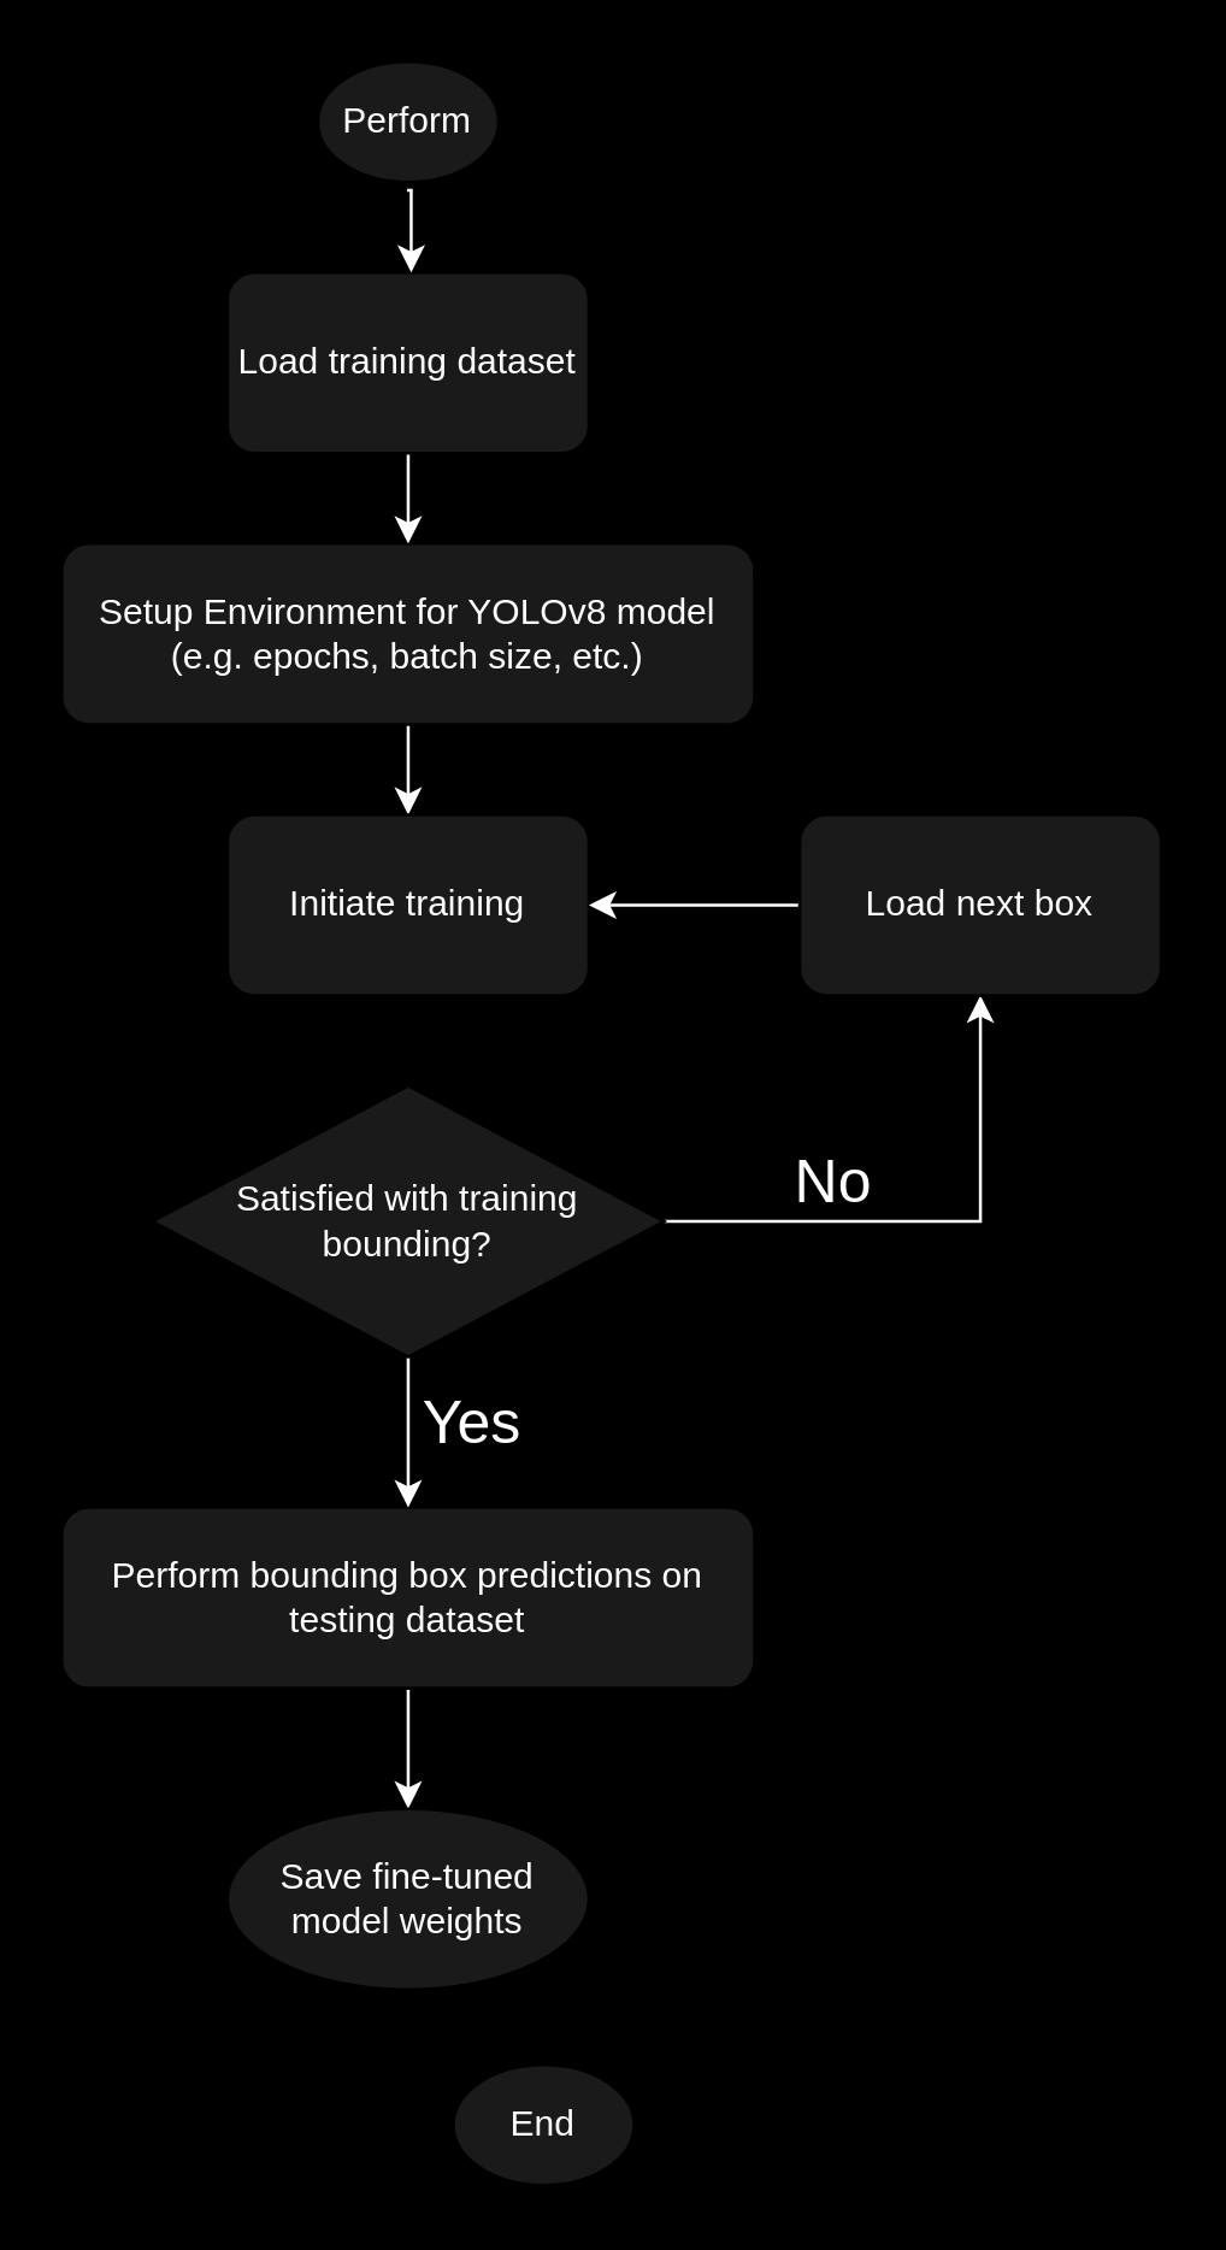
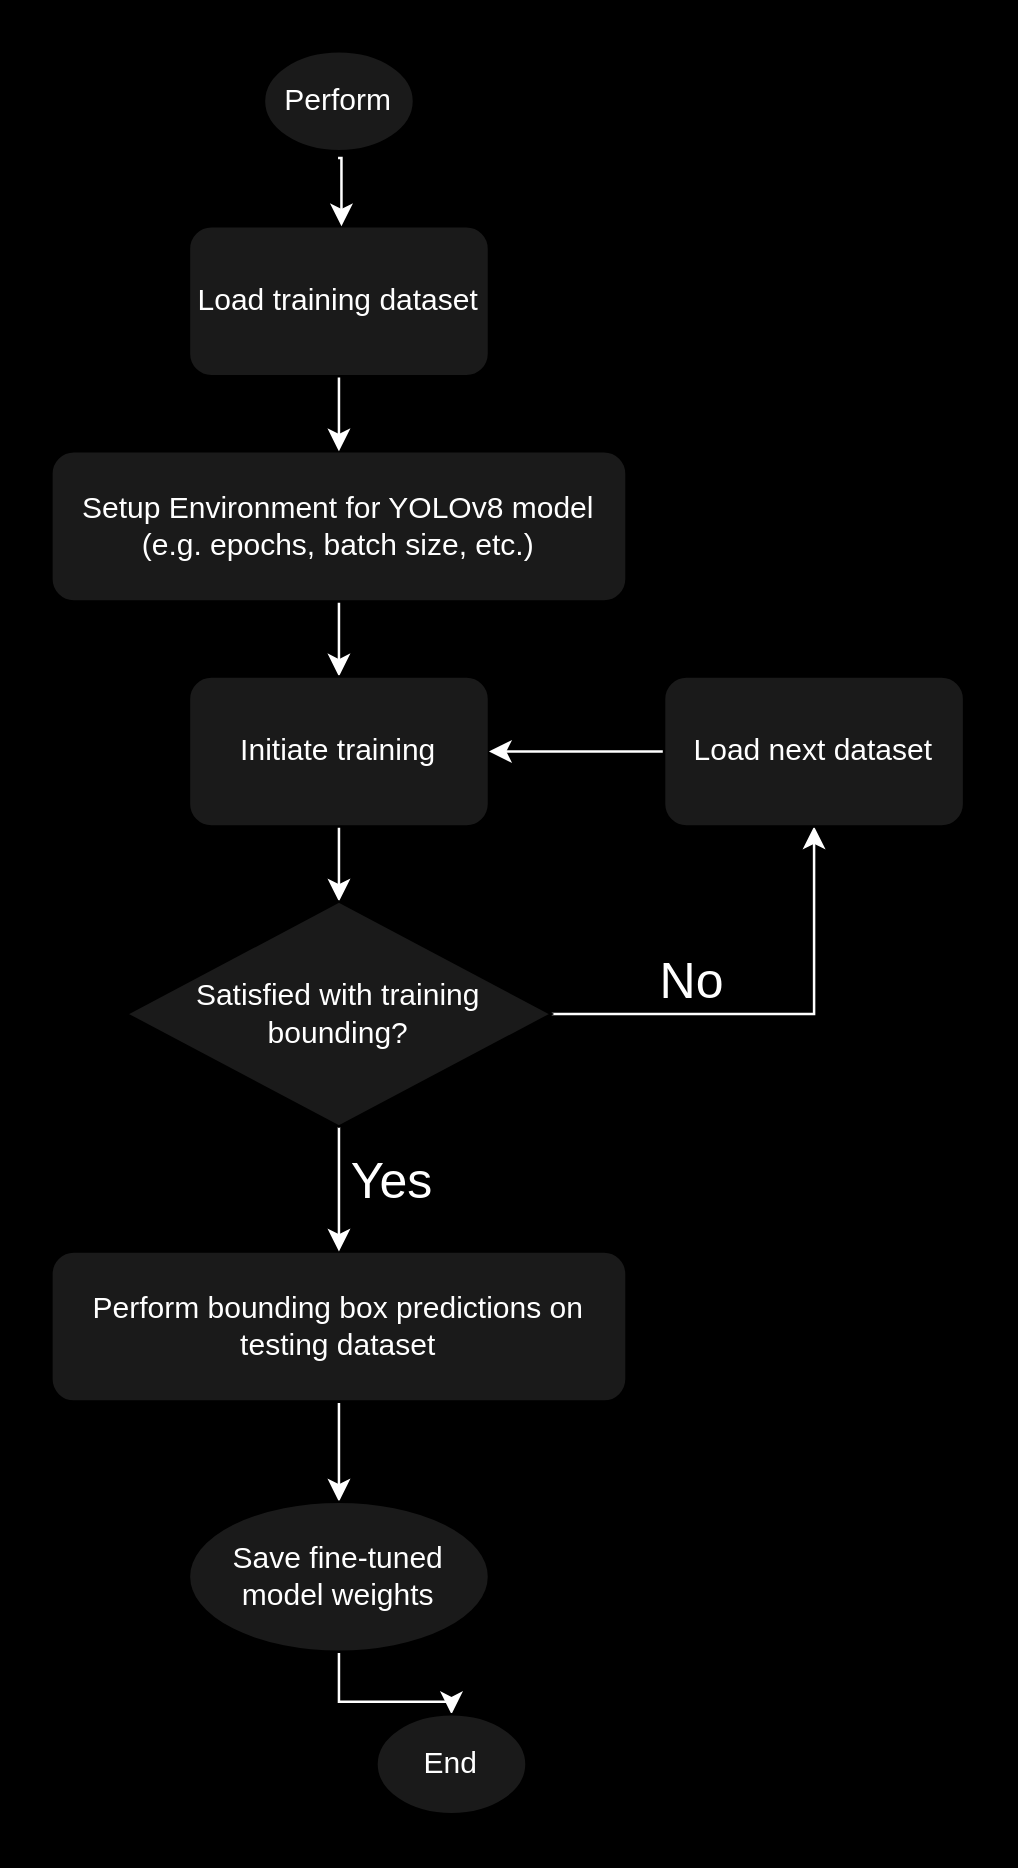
  <mxCell id="0" />
  <mxCell id="1" parent="0" />
  <mxCell id="2" value="Perform" style="ellipse;whiteSpace=wrap;html=1;fillColor=#1A1A1A;fontColor=#FFFFFF;" vertex="1" parent="1"><mxGeometry x="105" y="20" width="60" height="40" as="geometry" /></mxCell>
  <mxCell id="3" style="edgeStyle=orthogonalEdgeStyle;rounded=0;orthogonalLoop=1;jettySize=auto;html=1;exitX=0.5;exitY=1;exitDx=0;exitDy=0;entryX=0.5;entryY=0;entryDx=0;entryDy=0;fillColor=#1A1A1A;fontColor=#FFFFFF;fontStyle=0;strokeColor=#FFFFFF;" edge="1" parent="1" source="4" target="8"><mxGeometry relative="1" as="geometry" /></mxCell>
  <mxCell id="4" value="Setup Environment for YOLOv8 model (e.g. epochs, batch size, etc.)" style="rounded=1;html=1;fillColor=#1A1A1A;whiteSpace=wrap;fontColor=#FFFFFF;fontStyle=0" vertex="1" parent="1"><mxGeometry x="20" y="180" width="230" height="60" as="geometry" /></mxCell>
  <mxCell id="5" style="edgeStyle=orthogonalEdgeStyle;rounded=0;orthogonalLoop=1;jettySize=auto;html=1;exitX=0.5;exitY=1;exitDx=0;exitDy=0;entryX=0.5;entryY=0;entryDx=0;entryDy=0;fillColor=#1A1A1A;fontColor=#FFFFFF;fontStyle=0;strokeColor=#FFFFFF;" edge="1" parent="1" source="6" target="4"><mxGeometry relative="1" as="geometry" /></mxCell>
  <mxCell id="6" value="Load training dataset" style="rounded=1;html=1;fillColor=#1A1A1A;whiteSpace=wrap;fontColor=#FFFFFF;fontStyle=0" vertex="1" parent="1"><mxGeometry x="75" y="90" width="120" height="60" as="geometry" /></mxCell>
+ <mxCell id="7" style="edgeStyle=orthogonalEdgeStyle;rounded=0;orthogonalLoop=1;jettySize=auto;html=1;exitX=0.5;exitY=1;exitDx=0;exitDy=0;entryX=0.5;entryY=0;entryDx=0;entryDy=0;fillColor=#1A1A1A;fontColor=#FFFFFF;fontStyle=0;strokeColor=#FFFFFF;" edge="1" parent="1" source="8" target="19"><mxGeometry relative="1" as="geometry" /></mxCell>
  <mxCell id="8" value="Initiate training" style="rounded=1;html=1;fillColor=#1A1A1A;whiteSpace=wrap;fontColor=#FFFFFF;fontStyle=0" vertex="1" parent="1"><mxGeometry x="75" y="270" width="120" height="60" as="geometry" /></mxCell>
  <mxCell id="9" style="edgeStyle=orthogonalEdgeStyle;rounded=0;orthogonalLoop=1;jettySize=auto;html=1;exitX=0.5;exitY=1;exitDx=0;exitDy=0;entryX=0.5;entryY=0;entryDx=0;entryDy=0;fillColor=#1A1A1A;fontColor=#FFFFFF;fontStyle=0;strokeColor=#FFFFFF;" edge="1" parent="1" source="10" target="12"><mxGeometry relative="1" as="geometry" /></mxCell>
  <mxCell id="10" value="Perform bounding box predictions on testing dataset" style="rounded=1;html=1;fillColor=#1A1A1A;whiteSpace=wrap;fontColor=#FFFFFF;fontStyle=0" vertex="1" parent="1"><mxGeometry x="20" y="500" width="230" height="60" as="geometry" /></mxCell>
+ <mxCell id="11" style="edgeStyle=orthogonalEdgeStyle;rounded=0;orthogonalLoop=1;jettySize=auto;html=1;exitX=0.5;exitY=1;exitDx=0;exitDy=0;entryX=0.5;entryY=0;entryDx=0;entryDy=0;fillColor=#1A1A1A;fontColor=#FFFFFF;fontStyle=0;strokeColor=#FFFFFF;" edge="1" parent="1" source="12" target="13"><mxGeometry relative="1" as="geometry" /></mxCell>
  <mxCell id="12" value="Save fine-tuned model weights" style="ellipse;html=1;fillColor=#1A1A1A;whiteSpace=wrap;fontColor=#FFFFFF;fontStyle=0;" vertex="1" parent="1"><mxGeometry x="75" y="600" width="120" height="60" as="geometry" /></mxCell>
  <mxCell id="13" value="End" style="ellipse;html=1;fillColor=#1A1A1A;whiteSpace=wrap;fontColor=#FFFFFF;fontStyle=0" vertex="1" parent="1"><mxGeometry x="150" y="685" width="60" height="40" as="geometry" /></mxCell>
  <mxCell id="14" style="edgeStyle=orthogonalEdgeStyle;rounded=0;orthogonalLoop=1;jettySize=auto;html=1;exitX=0.494;exitY=1.067;exitDx=0;exitDy=0;fillColor=#1A1A1A;fontColor=#FFFFFF;fontStyle=0;strokeColor=#FFFFFF;exitPerimeter=0;" edge="1" parent="1" source="2"><mxGeometry relative="1" as="geometry"><mxPoint x="136" y="90" as="targetPoint" /></mxGeometry></mxCell>
  <mxCell id="15" style="edgeStyle=orthogonalEdgeStyle;rounded=0;orthogonalLoop=1;jettySize=auto;html=1;exitX=1;exitY=0.5;exitDx=0;exitDy=0;entryX=0.5;entryY=1;entryDx=0;entryDy=0;fillColor=#1A1A1A;fontColor=#FFFFFF;fontStyle=0;strokeColor=#FFFFFF;" edge="1" parent="1" source="19" target="21"><mxGeometry relative="1" as="geometry" /></mxCell>
  <mxCell id="16" value="&lt;font style=&quot;font-size: 20px;&quot;&gt;No&lt;/font&gt;" style="edgeLabel;html=1;align=center;verticalAlign=middle;resizable=0;points=[];fillColor=#1A1A1A;fontColor=#FFFFFF;fontStyle=0;labelBackgroundColor=none;" vertex="1" connectable="0" parent="15"><mxGeometry x="0.147" y="1" relative="1" as="geometry"><mxPoint x="-48" y="-14" as="offset" /></mxGeometry></mxCell>
  <mxCell id="17" style="edgeStyle=orthogonalEdgeStyle;rounded=0;orthogonalLoop=1;jettySize=auto;html=1;exitX=0.5;exitY=1;exitDx=0;exitDy=0;entryX=0.5;entryY=0;entryDx=0;entryDy=0;fillColor=#1A1A1A;fontColor=#FFFFFF;fontStyle=0;strokeColor=#FFFFFF;" edge="1" parent="1" source="19" target="10"><mxGeometry relative="1" as="geometry" /></mxCell>
  <mxCell id="18" value="&lt;font style=&quot;font-size: 20px;&quot;&gt;Yes&lt;/font&gt;" style="edgeLabel;html=1;align=center;verticalAlign=middle;resizable=0;points=[];fillColor=#1A1A1A;fontColor=#FFFFFF;fontStyle=0;labelBackgroundColor=none;" vertex="1" connectable="0" parent="17"><mxGeometry x="-0.433" y="1" relative="1" as="geometry"><mxPoint x="19" y="6" as="offset" /></mxGeometry></mxCell>
  <mxCell id="19" value="Satisfied with training bounding?" style="rhombus;html=1;fillColor=#1A1A1A;whiteSpace=wrap;fontColor=#FFFFFF;fontStyle=0" vertex="1" parent="1"><mxGeometry x="50" y="360" width="170" height="90" as="geometry" /></mxCell>
  <mxCell id="20" style="edgeStyle=orthogonalEdgeStyle;rounded=0;orthogonalLoop=1;jettySize=auto;html=1;exitX=0;exitY=0.5;exitDx=0;exitDy=0;entryX=1;entryY=0.5;entryDx=0;entryDy=0;fillColor=#1A1A1A;fontColor=#FFFFFF;fontStyle=0;strokeColor=#FFFFFF;" edge="1" parent="1" source="21" target="8"><mxGeometry relative="1" as="geometry" /></mxCell>
- <mxCell id="21" value="Load next box" style="rounded=1;html=1;fillColor=#1A1A1A;whiteSpace=wrap;fontColor=#FFFFFF;fontStyle=0" vertex="1" parent="1"><mxGeometry x="265" y="270" width="120" height="60" as="geometry" /></mxCell>
+ <mxCell id="21" value="Load next dataset" style="rounded=1;html=1;fillColor=#1A1A1A;whiteSpace=wrap;fontColor=#FFFFFF;fontStyle=0" vertex="1" parent="1"><mxGeometry x="265" y="270" width="120" height="60" as="geometry" /></mxCell>
